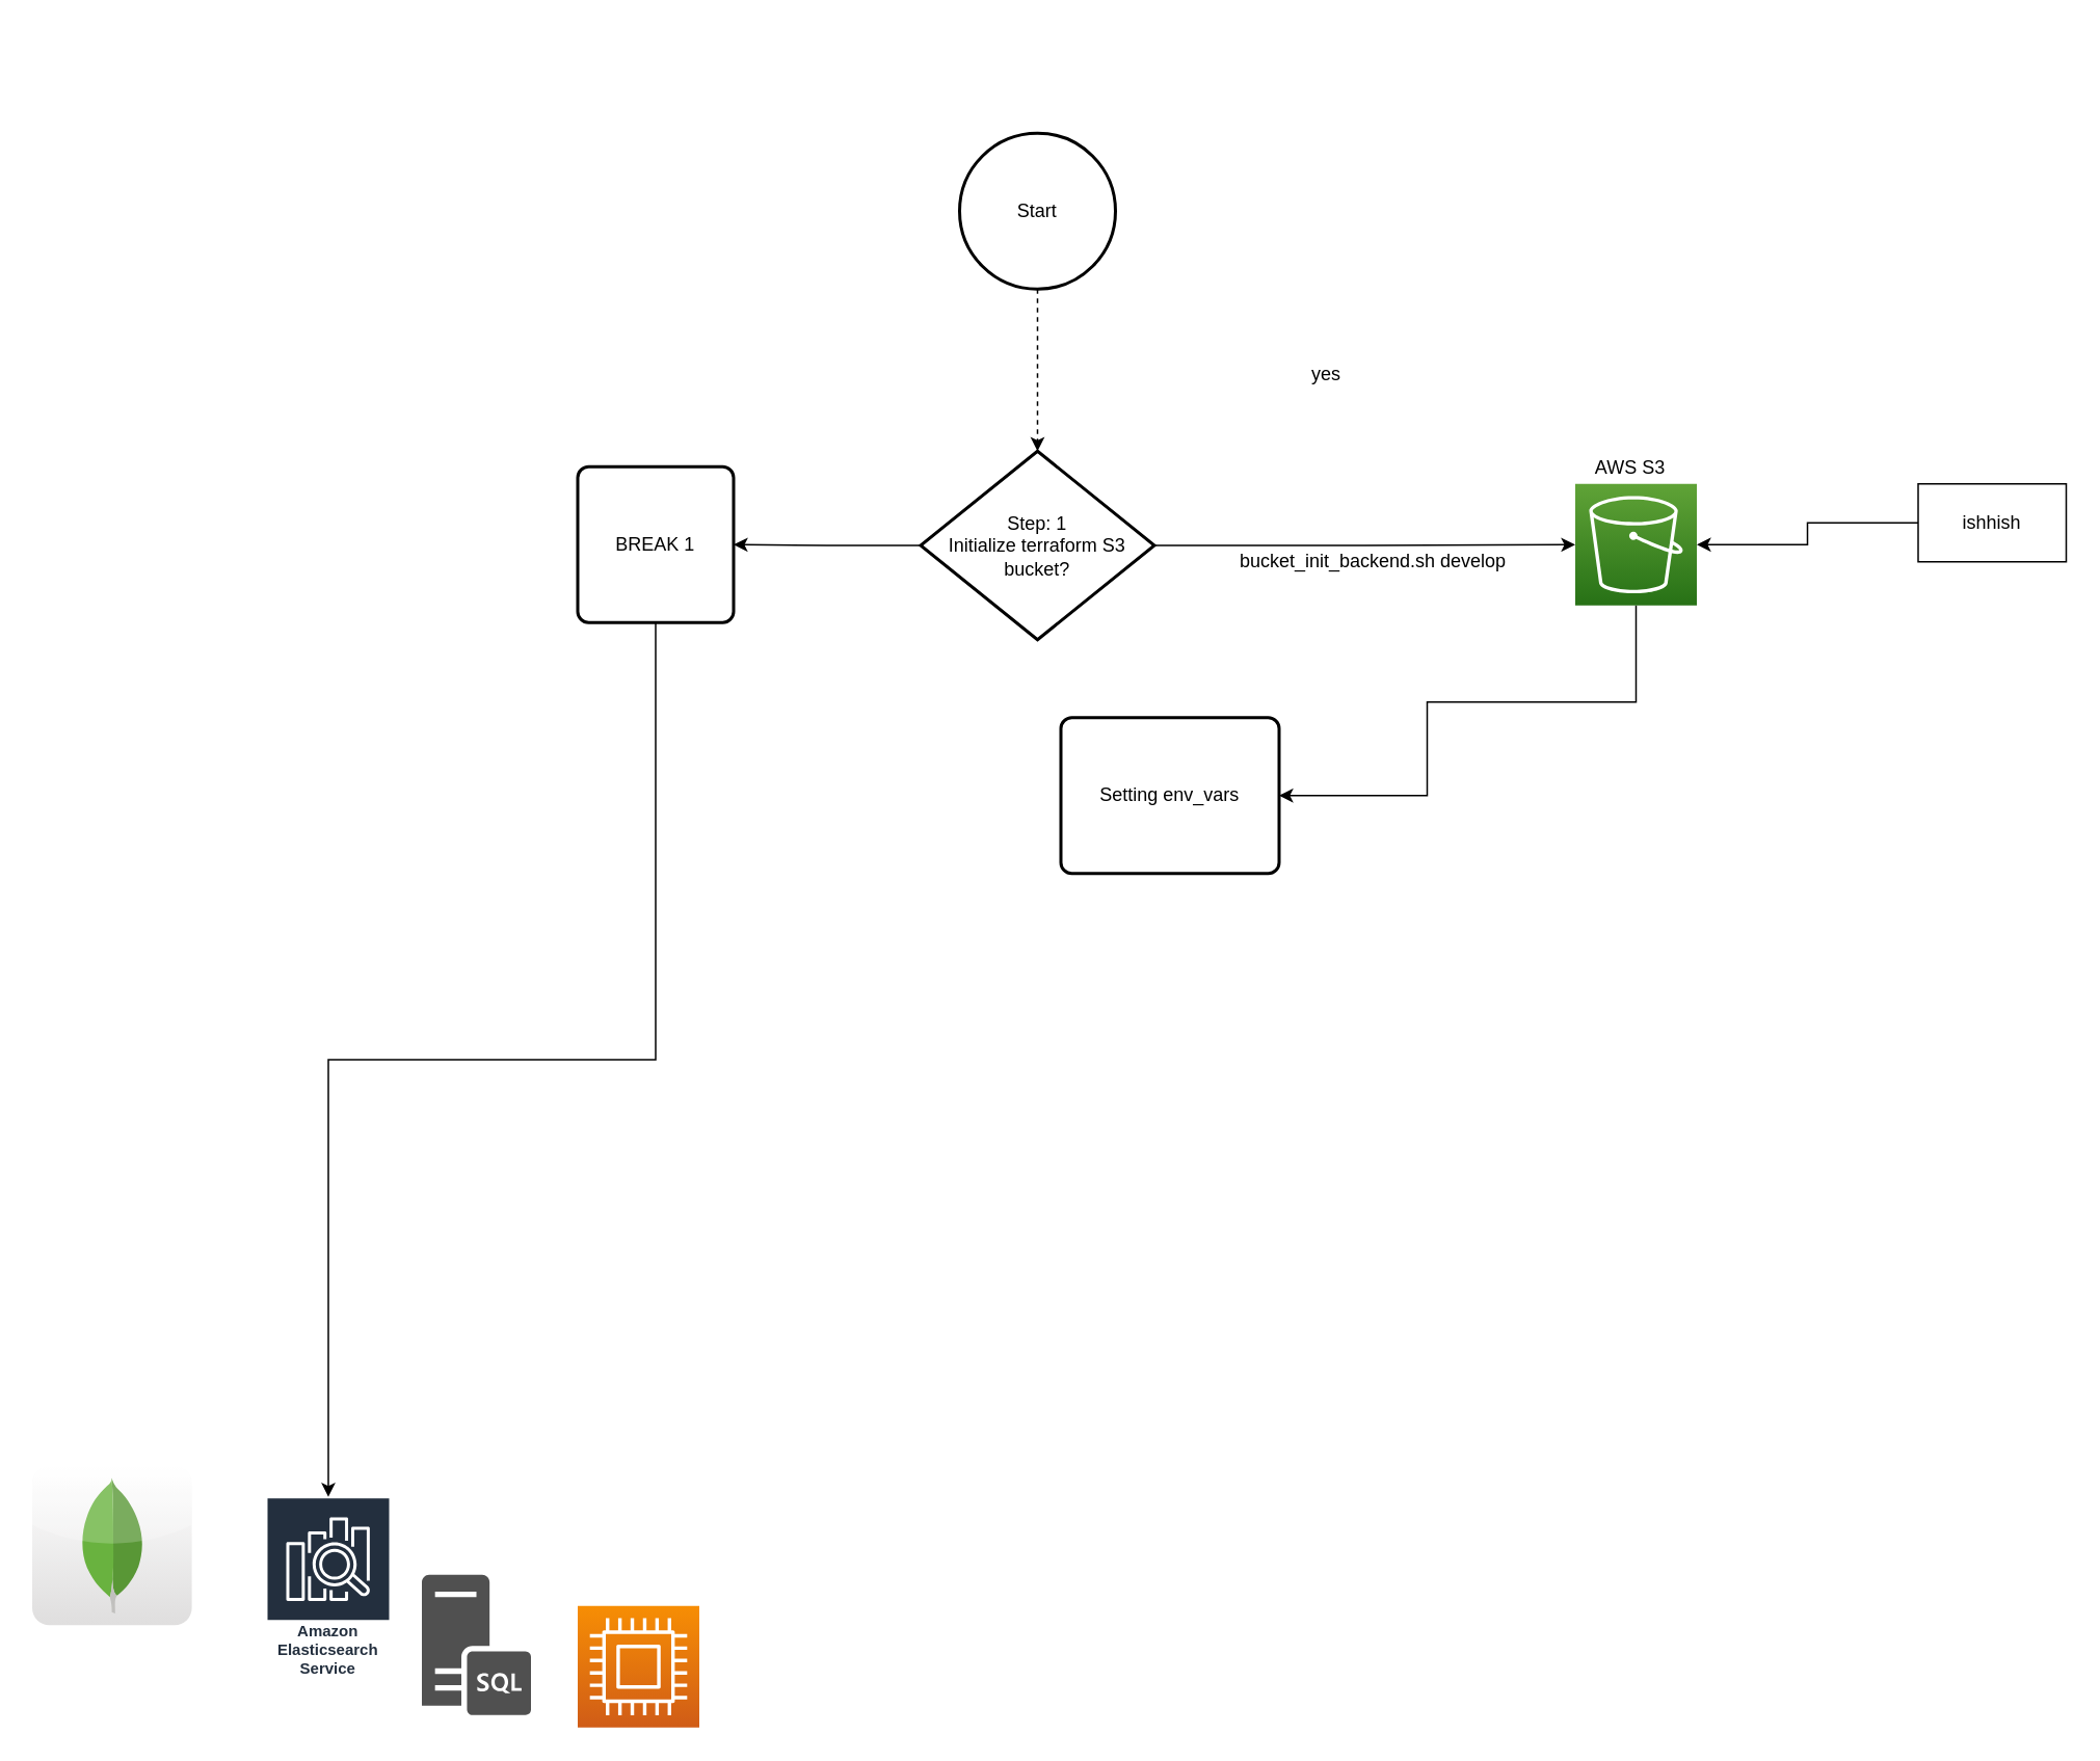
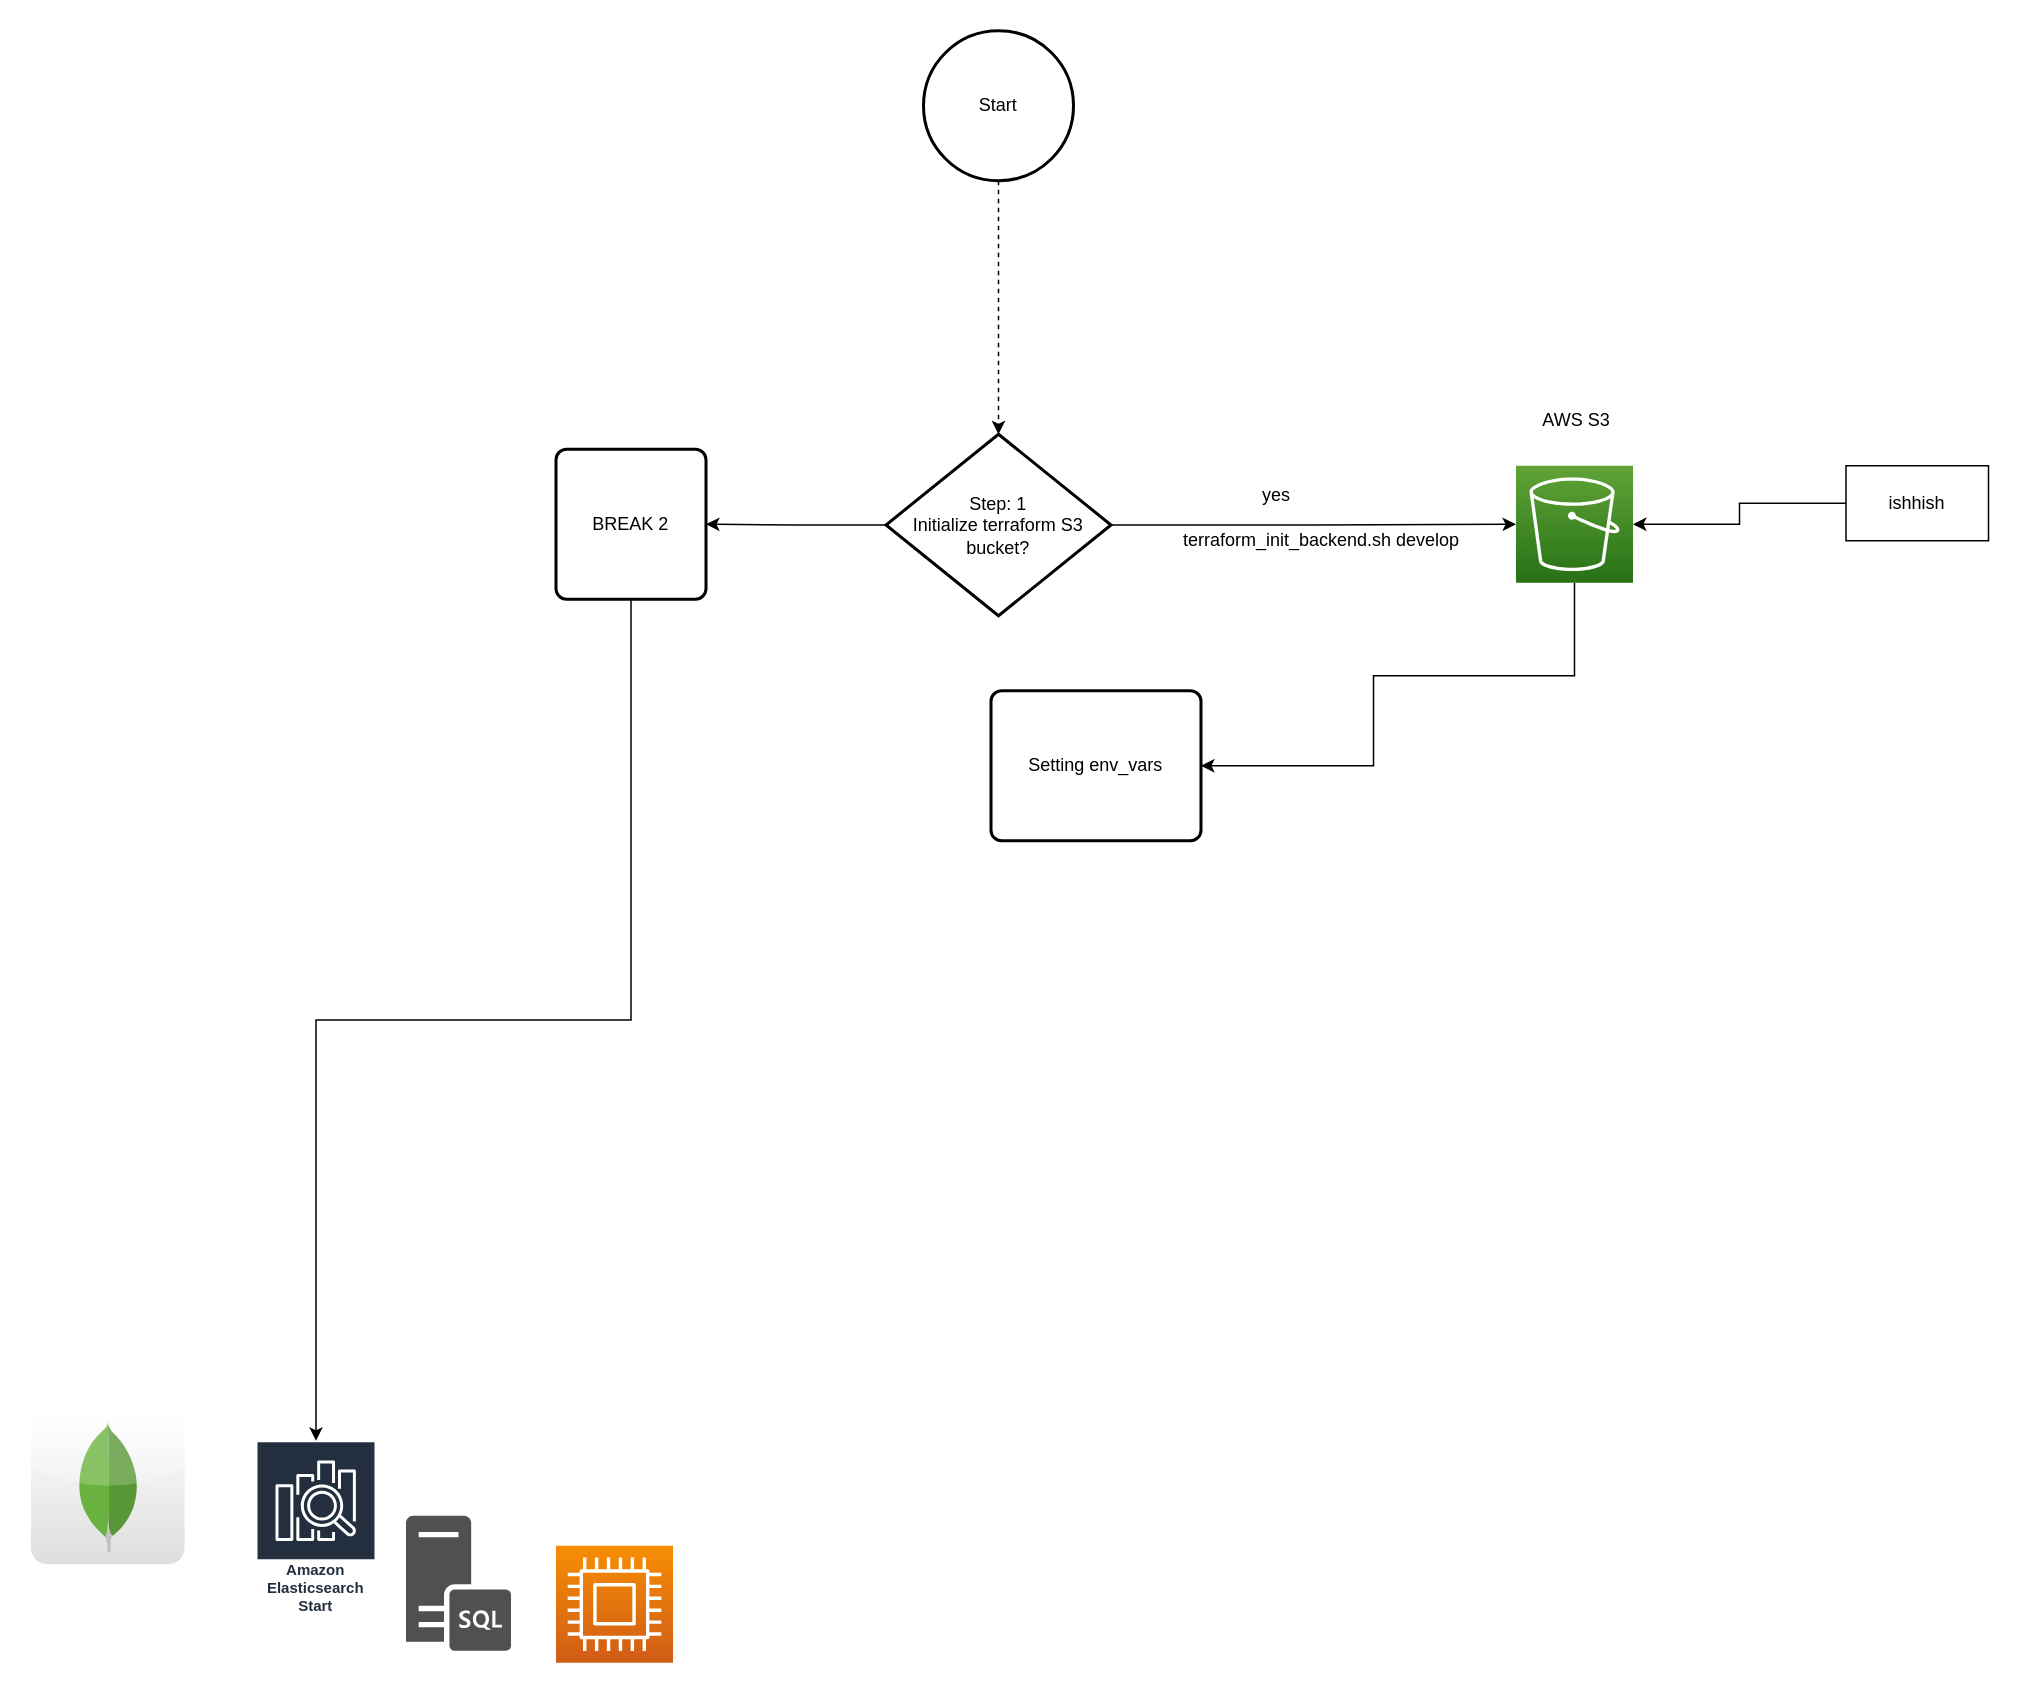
  <mxCell id="0" />
  <mxCell id="1" parent="0" />
  <mxCell id="2" style="edgeStyle=orthogonalEdgeStyle;rounded=0;orthogonalLoop=1;jettySize=auto;html=1;entryX=1;entryY=0.5;entryDx=0;entryDy=0;" parent="1" source="3" target="16" edge="1"><mxGeometry relative="1" as="geometry"><Array as="points"><mxPoint x="1049" y="450" /><mxPoint x="915" y="450" /><mxPoint x="915" y="510" /></Array></mxGeometry></mxCell>
  <mxCell id="3" value="" style="sketch=0;points=[[0,0,0],[0.25,0,0],[0.5,0,0],[0.75,0,0],[1,0,0],[0,1,0],[0.25,1,0],[0.5,1,0],[0.75,1,0],[1,1,0],[0,0.25,0],[0,0.5,0],[0,0.75,0],[1,0.25,0],[1,0.5,0],[1,0.75,0]];outlineConnect=0;fontColor=#232F3E;gradientColor=#60A337;gradientDirection=north;fillColor=#277116;strokeColor=#ffffff;dashed=0;verticalLabelPosition=bottom;verticalAlign=top;align=center;html=1;fontSize=12;fontStyle=0;aspect=fixed;shape=mxgraph.aws4.resourceIcon;resIcon=mxgraph.aws4.s3;" parent="1" vertex="1"><mxGeometry x="1010" y="310" width="78" height="78" as="geometry" /></mxCell>
  <mxCell id="4" value="" style="sketch=0;pointerEvents=1;shadow=0;dashed=0;html=1;strokeColor=none;fillColor=#505050;labelPosition=center;verticalLabelPosition=bottom;verticalAlign=top;outlineConnect=0;align=center;shape=mxgraph.office.servers.sql_server;" parent="1" vertex="1"><mxGeometry x="270" y="1010" width="70" height="90" as="geometry" /></mxCell>
  <mxCell id="5" value="" style="sketch=0;points=[[0,0,0],[0.25,0,0],[0.5,0,0],[0.75,0,0],[1,0,0],[0,1,0],[0.25,1,0],[0.5,1,0],[0.75,1,0],[1,1,0],[0,0.25,0],[0,0.5,0],[0,0.75,0],[1,0.25,0],[1,0.5,0],[1,0.75,0]];outlineConnect=0;fontColor=#232F3E;gradientColor=#F78E04;gradientDirection=north;fillColor=#D05C17;strokeColor=#ffffff;dashed=0;verticalLabelPosition=bottom;verticalAlign=top;align=center;html=1;fontSize=12;fontStyle=0;aspect=fixed;shape=mxgraph.aws4.resourceIcon;resIcon=mxgraph.aws4.compute;" parent="1" vertex="1"><mxGeometry x="370" y="1030" width="78" height="78" as="geometry" /></mxCell>
- <mxCell id="6" value="Amazon Elasticsearch Service" style="sketch=0;outlineConnect=0;fontColor=#232F3E;gradientColor=none;strokeColor=#ffffff;fillColor=#232F3E;dashed=0;verticalLabelPosition=middle;verticalAlign=bottom;align=center;html=1;whiteSpace=wrap;fontSize=10;fontStyle=1;spacing=3;shape=mxgraph.aws4.productIcon;prIcon=mxgraph.aws4.elasticsearch_service;" parent="1" vertex="1"><mxGeometry x="170" y="960" width="80" height="120" as="geometry" /></mxCell>
+ <mxCell id="6" value="Amazon Elasticsearch Start" style="sketch=0;outlineConnect=0;fontColor=#232F3E;gradientColor=none;strokeColor=#ffffff;fillColor=#232F3E;dashed=0;verticalLabelPosition=middle;verticalAlign=bottom;align=center;html=1;whiteSpace=wrap;fontSize=10;fontStyle=1;spacing=3;shape=mxgraph.aws4.productIcon;prIcon=mxgraph.aws4.elasticsearch_service;" parent="1" vertex="1"><mxGeometry x="170" y="960" width="80" height="120" as="geometry" /></mxCell>
  <mxCell id="7" value="" style="dashed=0;outlineConnect=0;html=1;align=center;labelPosition=center;verticalLabelPosition=bottom;verticalAlign=top;shape=mxgraph.webicons.mongodb;gradientColor=#DFDEDE" parent="1" vertex="1"><mxGeometry x="20" y="940" width="102.4" height="102.4" as="geometry" /></mxCell>
  <mxCell id="8" style="edgeStyle=orthogonalEdgeStyle;rounded=0;orthogonalLoop=1;jettySize=auto;html=1;exitX=1;exitY=0.5;exitDx=0;exitDy=0;exitPerimeter=0;" parent="1" source="10" target="3" edge="1"><mxGeometry relative="1" as="geometry" /></mxCell>
  <mxCell id="9" style="edgeStyle=orthogonalEdgeStyle;rounded=0;orthogonalLoop=1;jettySize=auto;html=1;entryX=1;entryY=0.5;entryDx=0;entryDy=0;" parent="1" source="10" target="15" edge="1"><mxGeometry relative="1" as="geometry" /></mxCell>
  <mxCell id="10" value="Step: 1&lt;br&gt;Initialize terraform S3 bucket?" style="strokeWidth=2;html=1;shape=mxgraph.flowchart.decision;whiteSpace=wrap;" parent="1" vertex="1"><mxGeometry x="590" y="289" width="150" height="121" as="geometry" /></mxCell>
- <mxCell id="11" value="yes" style="text;html=1;align=center;verticalAlign=middle;resizable=0;points=[];autosize=1;strokeColor=none;fillColor=none;" parent="1" vertex="1"><mxGeometry x="835" y="230" width="30" height="20" as="geometry" /></mxCell>
- <mxCell id="12" value="AWS S3" style="text;html=1;align=center;verticalAlign=middle;resizable=0;points=[];autosize=1;strokeColor=none;fillColor=none;" parent="1" vertex="1"><mxGeometry x="1015" y="290" width="60" height="20" as="geometry" /></mxCell>
- <mxCell id="13" value="bucket_init_backend.sh develop" style="text;html=1;align=center;verticalAlign=middle;resizable=0;points=[];autosize=1;strokeColor=none;fillColor=none;" parent="1" vertex="1"><mxGeometry x="780" y="350" width="200" height="20" as="geometry" /></mxCell>
+ <mxCell id="11" value="yes" style="text;html=1;align=center;verticalAlign=middle;resizable=0;points=[];autosize=1;strokeColor=none;fillColor=none;" parent="1" vertex="1"><mxGeometry x="835" y="320" width="30" height="20" as="geometry" /></mxCell>
+ <mxCell id="12" value="AWS S3" style="text;html=1;align=center;verticalAlign=middle;resizable=0;points=[];autosize=1;strokeColor=none;fillColor=none;" parent="1" vertex="1"><mxGeometry x="1020" y="270" width="60" height="20" as="geometry" /></mxCell>
+ <mxCell id="13" value="terraform_init_backend.sh develop" style="text;html=1;align=center;verticalAlign=middle;resizable=0;points=[];autosize=1;strokeColor=none;fillColor=none;" parent="1" vertex="1"><mxGeometry x="780" y="350" width="200" height="20" as="geometry" /></mxCell>
  <mxCell id="14" style="edgeStyle=orthogonalEdgeStyle;rounded=0;orthogonalLoop=1;jettySize=auto;html=1;exitX=0.5;exitY=1;exitDx=0;exitDy=0;" parent="1" source="15" target="6" edge="1"><mxGeometry relative="1" as="geometry" /></mxCell>
- <mxCell id="15" value="BREAK 1" style="rounded=1;whiteSpace=wrap;html=1;absoluteArcSize=1;arcSize=14;strokeWidth=2;" parent="1" vertex="1"><mxGeometry x="370" y="299" width="100" height="100" as="geometry" /></mxCell>
- <mxCell id="16" value="Setting env_vars" style="rounded=1;whiteSpace=wrap;html=1;absoluteArcSize=1;arcSize=14;strokeWidth=2;" parent="1" vertex="1"><mxGeometry x="680" y="460" width="140" height="100" as="geometry" /></mxCell>
+ <mxCell id="15" value="BREAK 2" style="rounded=1;whiteSpace=wrap;html=1;absoluteArcSize=1;arcSize=14;strokeWidth=2;" parent="1" vertex="1"><mxGeometry x="370" y="299" width="100" height="100" as="geometry" /></mxCell>
+ <mxCell id="16" value="Setting env_vars" style="rounded=1;whiteSpace=wrap;html=1;absoluteArcSize=1;arcSize=14;strokeWidth=2;" parent="1" vertex="1"><mxGeometry x="660" y="460" width="140" height="100" as="geometry" /></mxCell>
  <mxCell id="17" style="edgeStyle=orthogonalEdgeStyle;rounded=0;orthogonalLoop=1;jettySize=auto;html=1;entryX=0.5;entryY=0;entryDx=0;entryDy=0;entryPerimeter=0;dashed=1;" parent="1" source="18" target="10" edge="1"><mxGeometry relative="1" as="geometry" /></mxCell>
- <mxCell id="18" value="Start" style="strokeWidth=2;html=1;shape=mxgraph.flowchart.start_2;whiteSpace=wrap;" parent="1" vertex="1"><mxGeometry x="615" y="85" width="100" height="100" as="geometry" /></mxCell>
+ <mxCell id="18" value="Start" style="strokeWidth=2;html=1;shape=mxgraph.flowchart.start_2;whiteSpace=wrap;" parent="1" vertex="1"><mxGeometry x="615" y="20" width="100" height="100" as="geometry" /></mxCell>
  <mxCell id="19" style="edgeStyle=orthogonalEdgeStyle;rounded=0;orthogonalLoop=1;jettySize=auto;html=1;entryX=1;entryY=0.5;entryDx=0;entryDy=0;entryPerimeter=0;" edge="1" parent="1" source="20" target="3"><mxGeometry relative="1" as="geometry" /></mxCell>
  <mxCell id="20" value="ishhish" style="whiteSpace=wrap;html=1;" vertex="1" parent="1"><mxGeometry x="1230" y="310" width="95" height="50" as="geometry" /></mxCell>
